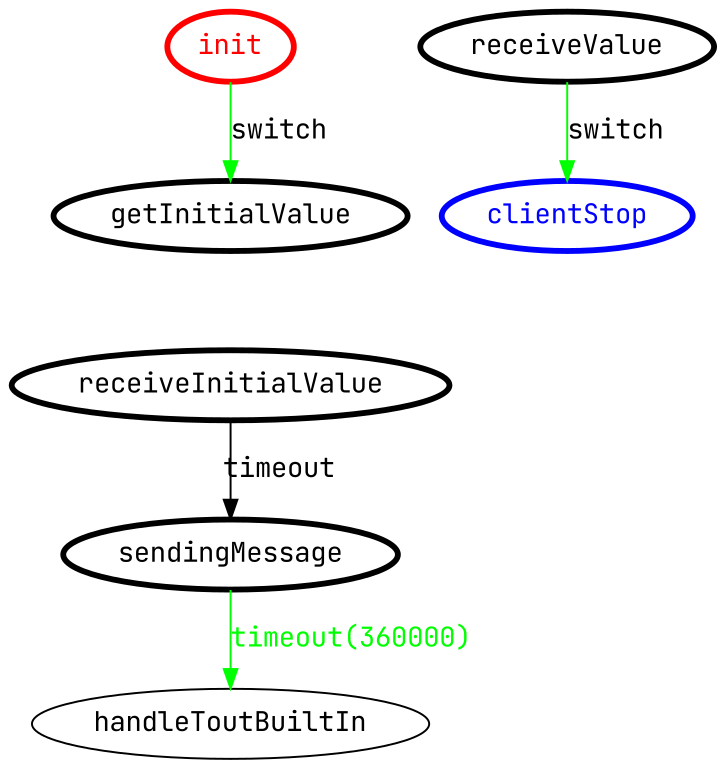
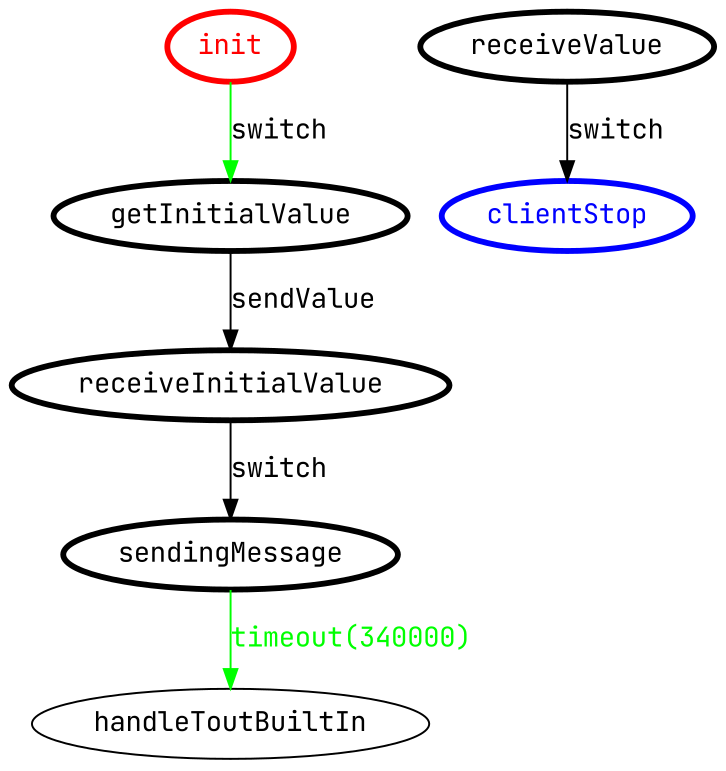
  digraph {
    fontname="JetBrains Mono"
    rankdir=TB
    node [color=black fontcolor=black fontname="JetBrains Mono" penwidth=3]
    edge [color=black fontcolor=black fontname="JetBrains Mono"]
    init [color=red fontcolor=red]
    getInitialValue
    receiveInitialValue
    sendingMessage
    handleToutBuiltIn [color="" fontcolor="" penwidth=""]
    clientStop [color=blue fontcolor=blue]
    receiveValue
    init -> getInitialValue [color=green label=switch]
-   receiveInitialValue -> sendingMessage [label=timeout]
-   sendingMessage -> handleToutBuiltIn [color=green fontcolor=green label="timeout(360000)"]
-   receiveValue -> clientStop [color=green label=switch]
+   getInitialValue -> receiveInitialValue [label=sendValue]
+   receiveInitialValue -> sendingMessage [label=switch]
+   sendingMessage -> handleToutBuiltIn [color=green fontcolor=green label="timeout(340000)"]
+   receiveValue -> clientStop [label=switch]
  }
